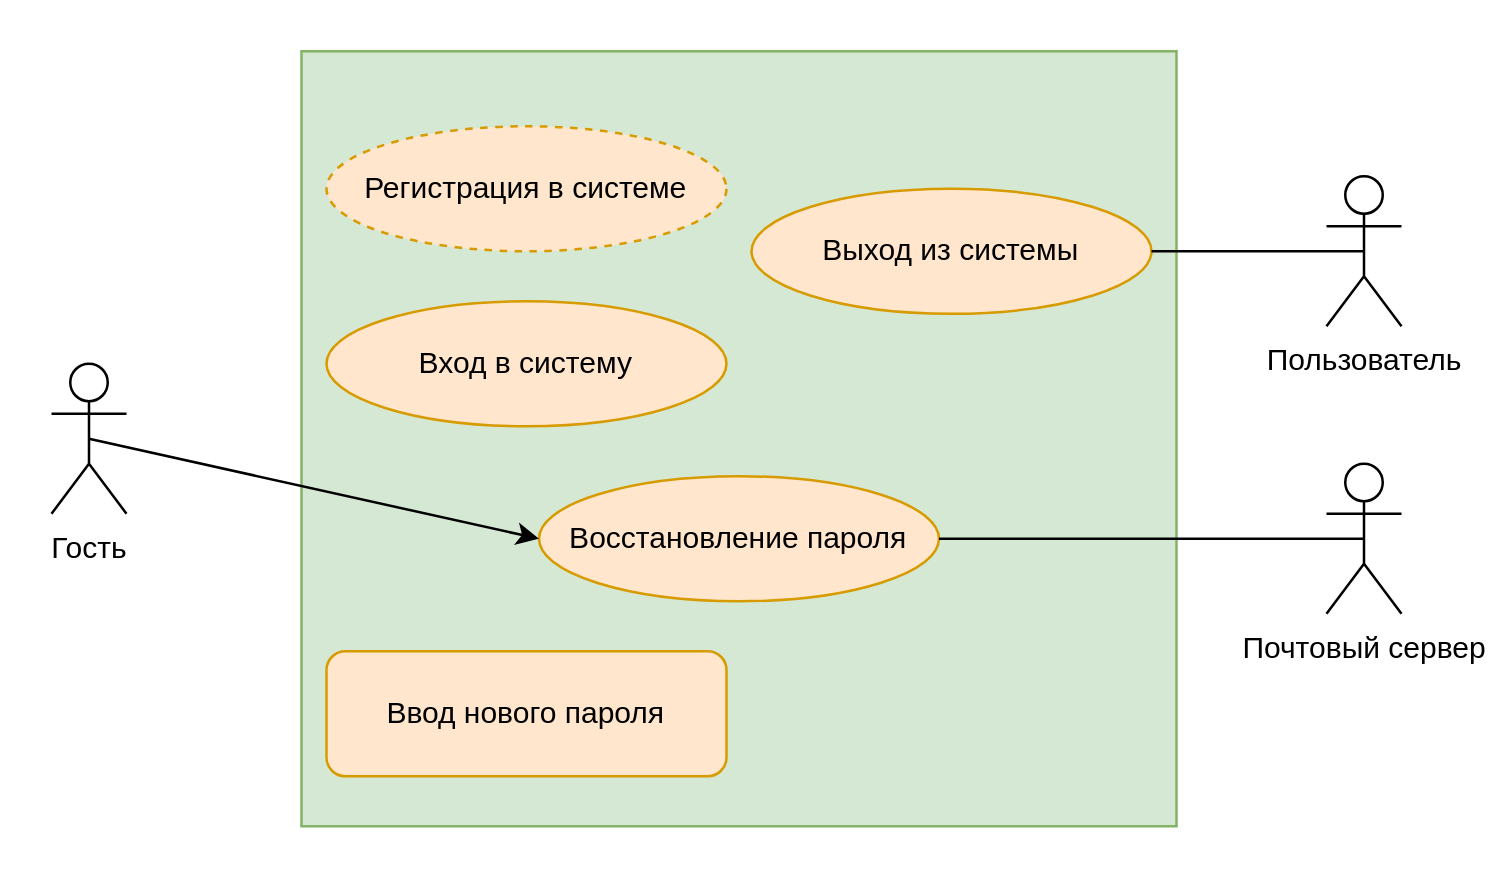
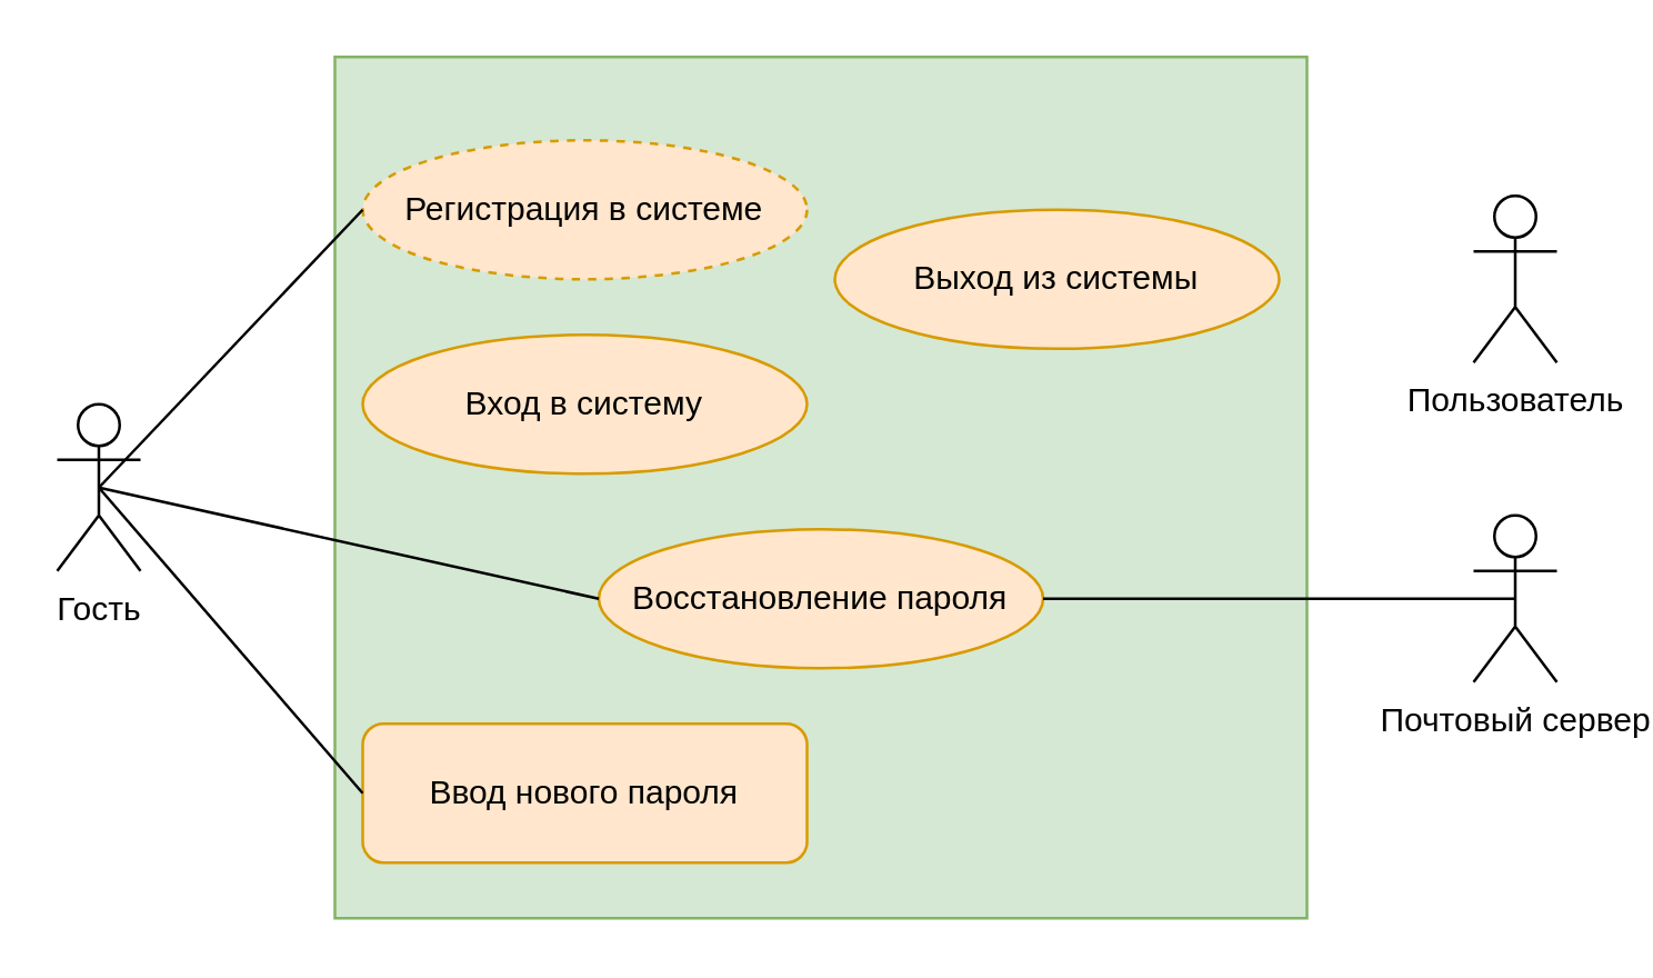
  <mxCell id="0" />
  <mxCell id="1" parent="0" />
  <mxCell id="2" value="" style="rounded=0;whiteSpace=wrap;html=1;fillColor=#d5e8d4;strokeColor=#82b366;" parent="1" vertex="1"><mxGeometry x="120" y="20" width="350" height="310" as="geometry" /></mxCell>
  <mxCell id="3" value="Регистрация в системе" style="ellipse;whiteSpace=wrap;html=1;fillColor=#ffe6cc;strokeColor=#d79b00;dashed=1;" parent="1" vertex="1"><mxGeometry x="130" y="50" width="160" height="50" as="geometry" /></mxCell>
  <mxCell id="4" value="Вход в систему" style="ellipse;whiteSpace=wrap;html=1;fillColor=#ffe6cc;strokeColor=#d79b00;" parent="1" vertex="1"><mxGeometry x="130" y="120" width="160" height="50" as="geometry" /></mxCell>
  <mxCell id="5" value="Восстановление пароля" style="ellipse;whiteSpace=wrap;html=1;fillColor=#ffe6cc;strokeColor=#d79b00;" parent="1" vertex="1"><mxGeometry x="215" y="190" width="160" height="50" as="geometry" /></mxCell>
  <mxCell id="6" value="Гость" style="shape=umlActor;verticalLabelPosition=bottom;verticalAlign=top;html=1;outlineConnect=0;" parent="1" vertex="1"><mxGeometry x="20" y="145" width="30" height="60" as="geometry" /></mxCell>
  <mxCell id="7" value="Выход из системы" style="ellipse;whiteSpace=wrap;html=1;fillColor=#ffe6cc;strokeColor=#d79b00;" parent="1" vertex="1"><mxGeometry x="300" y="75" width="160" height="50" as="geometry" /></mxCell>
  <mxCell id="8" value="Пользователь" style="shape=umlActor;verticalLabelPosition=bottom;verticalAlign=top;html=1;outlineConnect=0;" parent="1" vertex="1"><mxGeometry x="530" y="70" width="30" height="60" as="geometry" /></mxCell>
- <mxCell id="10" value="" style="endArrow=classic;html=1;rounded=0;exitX=0.5;exitY=0.5;exitDx=0;exitDy=0;exitPerimeter=0;entryX=0;entryY=0.5;entryDx=0;entryDy=0;" parent="1" source="6" target="5" edge="1"><mxGeometry width="50" height="50" relative="1" as="geometry"><mxPoint x="15" y="155" as="sourcePoint" /><mxPoint x="110" y="155" as="targetPoint" /></mxGeometry></mxCell>
- <mxCell id="11" value="" style="endArrow=none;html=1;rounded=0;exitX=0.5;exitY=0.5;exitDx=0;exitDy=0;exitPerimeter=0;entryX=1;entryY=0.5;entryDx=0;entryDy=0;" parent="1" source="8" target="7" edge="1"><mxGeometry width="50" height="50" relative="1" as="geometry"><mxPoint x="15" y="110" as="sourcePoint" /><mxPoint x="110" y="180" as="targetPoint" /></mxGeometry></mxCell>
+ <mxCell id="9" value="" style="endArrow=none;html=1;rounded=0;exitX=0.5;exitY=0.5;exitDx=0;exitDy=0;exitPerimeter=0;entryX=0;entryY=0.5;entryDx=0;entryDy=0;" parent="1" source="6" target="3" edge="1"><mxGeometry width="50" height="50" relative="1" as="geometry"><mxPoint x="290" y="300" as="sourcePoint" /><mxPoint x="340" y="250" as="targetPoint" /></mxGeometry></mxCell>
+ <mxCell id="10" value="" style="endArrow=none;html=1;rounded=0;exitX=0.5;exitY=0.5;exitDx=0;exitDy=0;exitPerimeter=0;entryX=0;entryY=0.5;entryDx=0;entryDy=0;" parent="1" source="6" target="5" edge="1"><mxGeometry width="50" height="50" relative="1" as="geometry"><mxPoint x="15" y="155" as="sourcePoint" /><mxPoint x="110" y="155" as="targetPoint" /></mxGeometry></mxCell>
  <mxCell id="12" value="Ввод нового пароля" style="whiteSpace=wrap;html=1;fillColor=#ffe6cc;strokeColor=#d79b00;rounded=1;" vertex="1" parent="1"><mxGeometry x="130" y="260" width="160" height="50" as="geometry" /></mxCell>
+ <mxCell id="13" value="" style="endArrow=none;html=1;rounded=0;exitX=0.5;exitY=0.5;exitDx=0;exitDy=0;exitPerimeter=0;entryX=0;entryY=0.5;entryDx=0;entryDy=0;" edge="1" parent="1" source="6" target="12"><mxGeometry width="50" height="50" relative="1" as="geometry"><mxPoint x="15" y="155" as="sourcePoint" /><mxPoint x="110" y="225" as="targetPoint" /></mxGeometry></mxCell>
  <mxCell id="14" value="Почтовый сервер" style="shape=umlActor;verticalLabelPosition=bottom;verticalAlign=top;html=1;outlineConnect=0;" vertex="1" parent="1"><mxGeometry x="530" y="185" width="30" height="60" as="geometry" /></mxCell>
  <mxCell id="15" value="" style="endArrow=none;html=1;rounded=0;exitX=0.5;exitY=0.5;exitDx=0;exitDy=0;exitPerimeter=0;entryX=1;entryY=0.5;entryDx=0;entryDy=0;" edge="1" parent="1" source="14" target="5"><mxGeometry width="50" height="50" relative="1" as="geometry"><mxPoint x="575" y="150" as="sourcePoint" /><mxPoint x="470" y="150" as="targetPoint" /></mxGeometry></mxCell>
